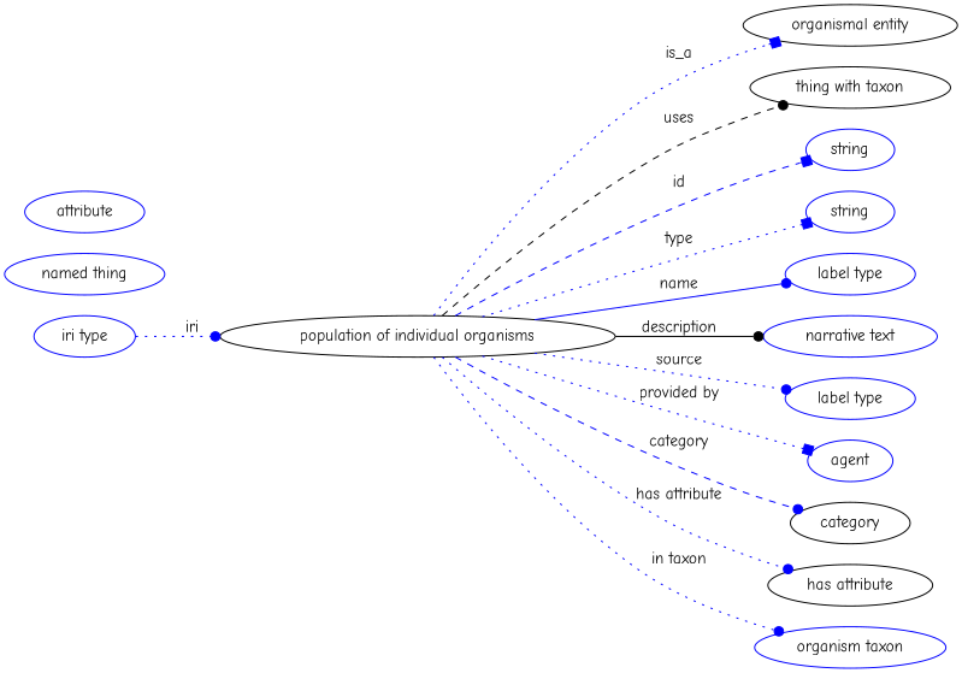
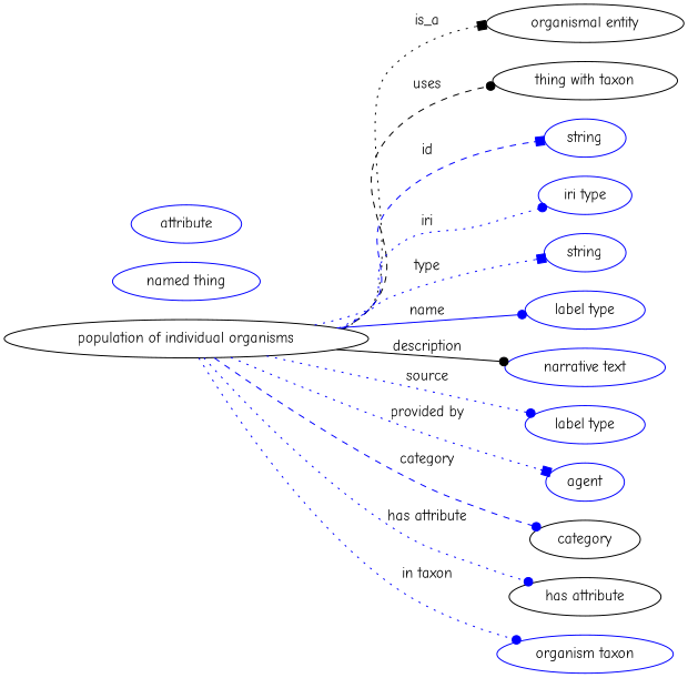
  digraph {
    fontname="Comic Neue"
    rankdir=LR
    node [fontname="Comic Neue" color=blue]
    edge [arrowhead=dot fontname="Comic Neue" style=dotted color=blue]
    n1 [height=0.5 label="population of individual organisms" width=4.7662 color=""]
    "organismal entity" [height=0.5 width=2.5817 color=""]
    "thing with taxon" [height=0.5 width=2.4192 color=""]
    n4 [height=0.5 label=string width=1.0652]
    n5 [height=0.5 label="iri type" width=1.2277]
    n6 [height=0.5 label=string width=1.0652]
    n7 [height=0.5 label="label type" width=1.5707]
    n8 [height=0.5 label="narrative text" width=2.0943]
    n9 [height=0.5 label="label type" width=1.5707]
    n10 [height=0.5 label=agent width=1.0291]
    category [height=0.5 width=1.4443 color=""]
    "has attribute" [height=0.5 width=1.9859 color=""]
    n13 [height=0.5 label="organism taxon" width=2.3109]
    n14 [height=0.5 label="named thing" width=1.9318]
    n15 [height=0.5 label=attribute width=1.4443]
-   n1 -> "organismal entity" [arrowhead=box label=is_a]
+   n1 -> "organismal entity" [arrowhead=box label=is_a color=""]
    n1 -> "thing with taxon" [label=uses style=dashed color=""]
    n1 -> n4 [arrowhead=box label=id style=dashed]
-   n5 -> n1 [label=iri]
+   n1 -> n5 [label=iri]
    n1 -> n6 [arrowhead=box label=type]
    n1 -> n7 [label=name style=solid]
    n1 -> n8 [color=black label=description style=solid]
    n1 -> n9 [label=source]
    n1 -> n10 [arrowhead=box label="provided by"]
    n1 -> category [label=category style=dashed]
    n1 -> "has attribute" [label="has attribute"]
    n1 -> n13 [label="in taxon"]
  }
